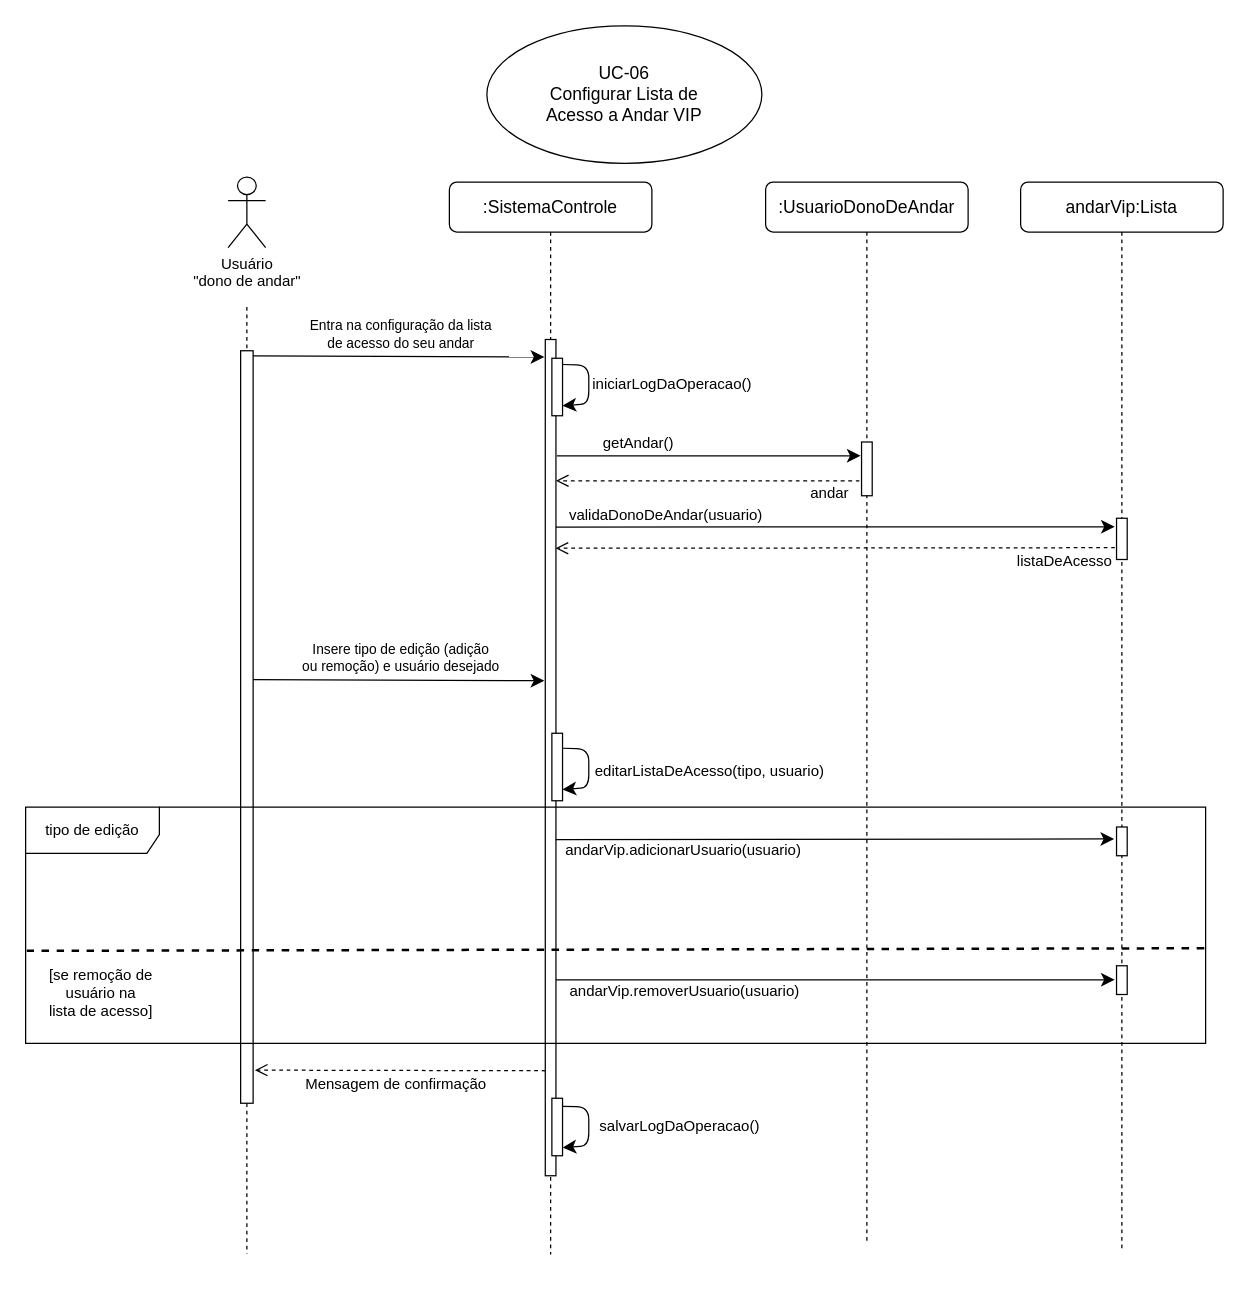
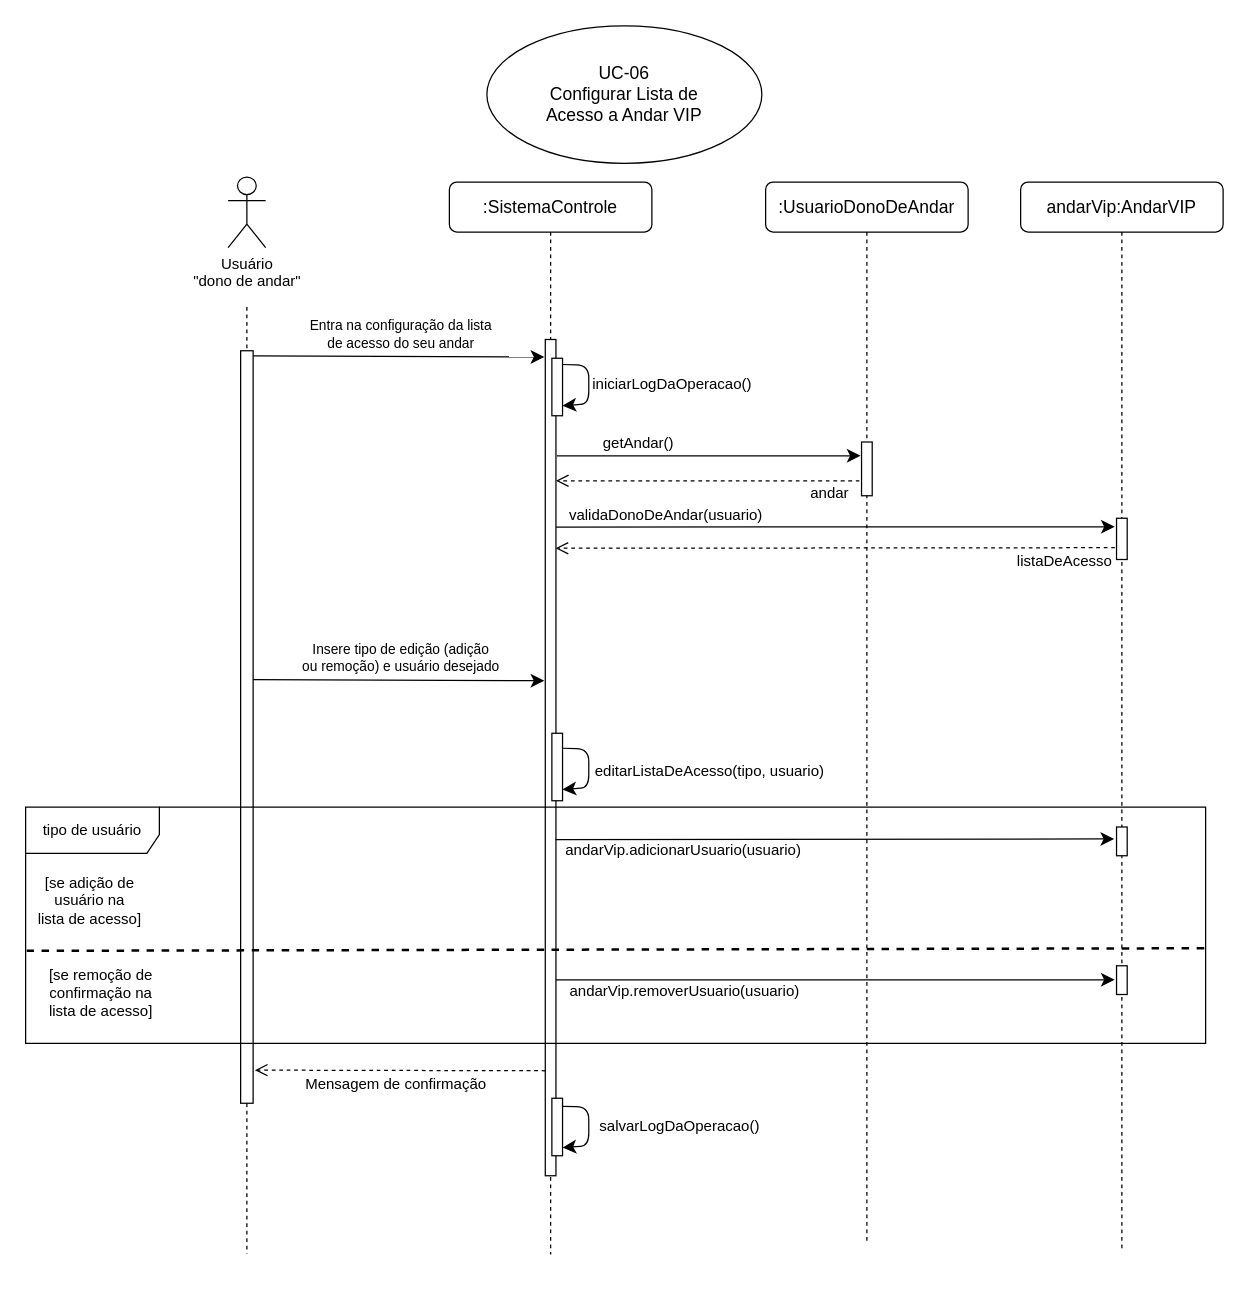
  <mxCell id="0" />
  <mxCell id="1" parent="0" />
  <mxCell id="2" value="&lt;font style=&quot;font-size: 14px;&quot;&gt;UC-06&lt;/font&gt;&lt;div style=&quot;font-size: 14px;&quot;&gt;Configurar Lista de&lt;br&gt;Acesso a Andar VIP&lt;/div&gt;" style="ellipse;whiteSpace=wrap;html=1;" parent="1" vertex="1"><mxGeometry x="389" y="20" width="220" height="110" as="geometry" /></mxCell>
  <mxCell id="3" value="" style="group" parent="1" vertex="1" connectable="0"><mxGeometry x="182" y="128" width="30" height="885" as="geometry" /></mxCell>
  <mxCell id="4" style="edgeStyle=none;curved=0;rounded=1;orthogonalLoop=1;jettySize=auto;html=1;fontSize=12;startSize=8;endSize=8;dashed=1;endArrow=none;endFill=0;" parent="3" source="6" edge="1"><mxGeometry relative="1" as="geometry"><mxPoint x="15" y="874.38" as="targetPoint" /><mxPoint x="15" y="128.425" as="sourcePoint" /></mxGeometry></mxCell>
  <mxCell id="5" value="" style="edgeStyle=none;curved=0;rounded=1;orthogonalLoop=1;jettySize=auto;html=1;fontSize=12;startSize=8;endSize=8;dashed=1;endArrow=none;endFill=0;" parent="3" target="6" edge="1"><mxGeometry relative="1" as="geometry"><mxPoint x="15" y="754.651" as="targetPoint" /><mxPoint x="15" y="116.907" as="sourcePoint" /></mxGeometry></mxCell>
  <mxCell id="6" value="" style="html=1;points=[];perimeter=orthogonalPerimeter;rounded=0;shadow=0;comic=0;labelBackgroundColor=none;strokeWidth=1;fontFamily=Verdana;fontSize=12;align=center;" parent="3" vertex="1"><mxGeometry x="10" y="152" width="10" height="602" as="geometry" /></mxCell>
  <mxCell id="7" value="Usuário&lt;br&gt;&quot;dono de andar&quot;" style="shape=umlActor;verticalLabelPosition=bottom;verticalAlign=top;html=1;outlineConnect=0;" parent="3" vertex="1"><mxGeometry y="13" width="30" height="56.46" as="geometry" /></mxCell>
  <mxCell id="8" value="" style="endArrow=classic;html=1;rounded=1;strokeColor=default;align=center;verticalAlign=middle;fontFamily=Helvetica;fontSize=12;fontColor=default;labelBackgroundColor=default;edgeStyle=none;startSize=8;endSize=8;curved=0;" parent="1" edge="1"><mxGeometry width="50" height="50" relative="1" as="geometry"><mxPoint x="202" y="284" as="sourcePoint" /><mxPoint x="435" y="285" as="targetPoint" /></mxGeometry></mxCell>
  <mxCell id="9" value="Entra na configuração da lista&lt;div&gt;de acesso do seu andar&lt;/div&gt;" style="edgeLabel;html=1;align=center;verticalAlign=middle;resizable=0;points=[];fontSize=11;fontFamily=Helvetica;fontColor=default;labelBackgroundColor=default;" parent="8" vertex="1" connectable="0"><mxGeometry x="-0.118" y="1" relative="1" as="geometry"><mxPoint x="14" y="-17" as="offset" /></mxGeometry></mxCell>
  <mxCell id="10" value=":SistemaControle" style="shape=umlLifeline;perimeter=lifelinePerimeter;whiteSpace=wrap;html=1;container=0;collapsible=0;recursiveResize=0;outlineConnect=0;rounded=1;shadow=0;comic=0;labelBackgroundColor=none;strokeWidth=1;fontFamily=Helvetica;fontSize=14;align=center;" parent="1" vertex="1"><mxGeometry x="359" y="145" width="162" height="858" as="geometry" /></mxCell>
  <mxCell id="11" value="" style="html=1;points=[];perimeter=orthogonalPerimeter;rounded=0;shadow=0;comic=0;labelBackgroundColor=none;strokeWidth=1;fontFamily=Verdana;fontSize=12;align=center;container=0;" parent="1" vertex="1"><mxGeometry x="435.73" y="271" width="8.53" height="669" as="geometry" /></mxCell>
  <mxCell id="12" value="" style="html=1;points=[];perimeter=orthogonalPerimeter;rounded=0;shadow=0;comic=0;labelBackgroundColor=none;strokeWidth=1;fontFamily=Verdana;fontSize=12;align=center;container=0;" parent="1" vertex="1"><mxGeometry x="441" y="286" width="8.53" height="46" as="geometry" /></mxCell>
  <mxCell id="13" value="" style="endArrow=classic;html=1;rounded=1;fontSize=12;startSize=8;endSize=8;curved=0;" parent="1" edge="1"><mxGeometry width="50" height="50" relative="1" as="geometry"><mxPoint x="449.53" y="291" as="sourcePoint" /><mxPoint x="449.53" y="324" as="targetPoint" /><Array as="points"><mxPoint x="470.53" y="291.5" /><mxPoint x="470.53" y="322.5" /></Array></mxGeometry></mxCell>
  <mxCell id="14" value="iniciarLogDaOperacao()" style="edgeLabel;html=1;align=center;verticalAlign=middle;resizable=0;points=[];fontSize=12;fontFamily=Helvetica;fontColor=default;labelBackgroundColor=default;" parent="13" vertex="1" connectable="0"><mxGeometry x="-0.033" y="1" relative="1" as="geometry"><mxPoint x="65" y="1" as="offset" /></mxGeometry></mxCell>
  <mxCell id="15" value="" style="html=1;points=[];perimeter=orthogonalPerimeter;rounded=0;shadow=0;comic=0;labelBackgroundColor=none;strokeWidth=1;fontFamily=Verdana;fontSize=12;align=center;container=0;" parent="1" vertex="1"><mxGeometry x="441" y="878" width="8.53" height="46" as="geometry" /></mxCell>
  <mxCell id="16" value="" style="endArrow=classic;html=1;rounded=1;fontSize=12;startSize=8;endSize=8;curved=0;" parent="1" edge="1"><mxGeometry width="50" height="50" relative="1" as="geometry"><mxPoint x="449.53" y="884.5" as="sourcePoint" /><mxPoint x="449.53" y="917.5" as="targetPoint" /><Array as="points"><mxPoint x="470.53" y="885" /><mxPoint x="470.53" y="916" /></Array></mxGeometry></mxCell>
  <mxCell id="17" value="salvarLogDaOperacao()" style="edgeLabel;html=1;align=center;verticalAlign=middle;resizable=0;points=[];fontSize=12;fontFamily=Helvetica;fontColor=default;labelBackgroundColor=default;" parent="16" vertex="1" connectable="0"><mxGeometry x="-0.033" y="1" relative="1" as="geometry"><mxPoint x="71" y="2" as="offset" /></mxGeometry></mxCell>
  <mxCell id="18" value=":UsuarioDonoDeAndar" style="shape=umlLifeline;perimeter=lifelinePerimeter;whiteSpace=wrap;html=1;container=0;collapsible=0;recursiveResize=0;outlineConnect=0;rounded=1;shadow=0;comic=0;labelBackgroundColor=none;strokeWidth=1;fontFamily=Helvetica;fontSize=14;align=center;" parent="1" vertex="1"><mxGeometry x="612" y="145" width="162" height="850" as="geometry" /></mxCell>
  <mxCell id="19" value="" style="html=1;points=[];perimeter=orthogonalPerimeter;rounded=0;shadow=0;comic=0;labelBackgroundColor=none;strokeWidth=1;fontFamily=Verdana;fontSize=12;align=center;container=0;" parent="1" vertex="1"><mxGeometry x="688.74" y="353" width="8.53" height="43" as="geometry" /></mxCell>
- <mxCell id="20" value="andarVip:Lista" style="shape=umlLifeline;perimeter=lifelinePerimeter;whiteSpace=wrap;html=1;container=0;collapsible=0;recursiveResize=0;outlineConnect=0;rounded=1;shadow=0;comic=0;labelBackgroundColor=none;strokeWidth=1;fontFamily=Helvetica;fontSize=14;align=center;" vertex="1" parent="1"><mxGeometry x="816" y="145" width="162" height="854" as="geometry" /></mxCell>
+ <mxCell id="20" value="andarVip:AndarVIP" style="shape=umlLifeline;perimeter=lifelinePerimeter;whiteSpace=wrap;html=1;container=0;collapsible=0;recursiveResize=0;outlineConnect=0;rounded=1;shadow=0;comic=0;labelBackgroundColor=none;strokeWidth=1;fontFamily=Helvetica;fontSize=14;align=center;" vertex="1" parent="1"><mxGeometry x="816" y="145" width="162" height="854" as="geometry" /></mxCell>
  <mxCell id="21" value="" style="endArrow=classic;html=1;rounded=0;fontSize=12;startSize=8;endSize=8;curved=1;" edge="1" parent="1"><mxGeometry width="50" height="50" relative="1" as="geometry"><mxPoint x="445" y="364" as="sourcePoint" /><mxPoint x="688" y="364" as="targetPoint" /></mxGeometry></mxCell>
  <mxCell id="22" value="getAndar()" style="edgeLabel;html=1;align=center;verticalAlign=middle;resizable=0;points=[];fontSize=12;" vertex="1" connectable="0" parent="21"><mxGeometry x="-0.629" relative="1" as="geometry"><mxPoint x="19" y="-11" as="offset" /></mxGeometry></mxCell>
  <mxCell id="23" value="" style="endArrow=open;html=1;rounded=0;fontSize=12;startSize=8;endSize=8;curved=1;dashed=1;endFill=0;" edge="1" parent="1" target="11"><mxGeometry width="50" height="50" relative="1" as="geometry"><mxPoint x="687" y="384" as="sourcePoint" /><mxPoint x="451" y="384" as="targetPoint" /></mxGeometry></mxCell>
  <mxCell id="24" value="andar" style="edgeLabel;html=1;align=center;verticalAlign=middle;resizable=0;points=[];fontSize=12;" vertex="1" connectable="0" parent="23"><mxGeometry x="0.563" relative="1" as="geometry"><mxPoint x="165" y="9" as="offset" /></mxGeometry></mxCell>
  <mxCell id="25" value="" style="endArrow=classic;html=1;rounded=0;fontSize=12;startSize=8;endSize=8;curved=1;entryX=-0.166;entryY=0.066;entryDx=0;entryDy=0;entryPerimeter=0;" edge="1" parent="1"><mxGeometry width="50" height="50" relative="1" as="geometry"><mxPoint x="444.26" y="421" as="sourcePoint" /><mxPoint x="891.314" y="420.794" as="targetPoint" /></mxGeometry></mxCell>
  <mxCell id="26" value="validaDonoDeAndar(usuario)" style="edgeLabel;html=1;align=center;verticalAlign=middle;resizable=0;points=[];fontSize=12;" vertex="1" connectable="0" parent="25"><mxGeometry x="-0.771" y="2" relative="1" as="geometry"><mxPoint x="36" y="-7" as="offset" /></mxGeometry></mxCell>
  <mxCell id="27" value="" style="html=1;points=[];perimeter=orthogonalPerimeter;rounded=0;shadow=0;comic=0;labelBackgroundColor=none;strokeWidth=1;fontFamily=Verdana;fontSize=12;align=center;container=0;" vertex="1" parent="1"><mxGeometry x="892.73" y="414" width="8.53" height="33" as="geometry" /></mxCell>
- <mxCell id="28" value="tipo de edição" style="shape=umlFrame;whiteSpace=wrap;html=1;pointerEvents=0;width=107;height=37;" vertex="1" parent="1"><mxGeometry x="20" y="645" width="944" height="189" as="geometry" /></mxCell>
+ <mxCell id="28" value="tipo de usuário" style="shape=umlFrame;whiteSpace=wrap;html=1;pointerEvents=0;width=107;height=37;" vertex="1" parent="1"><mxGeometry x="20" y="645" width="944" height="189" as="geometry" /></mxCell>
  <mxCell id="29" value="" style="html=1;points=[];perimeter=orthogonalPerimeter;rounded=0;shadow=0;comic=0;labelBackgroundColor=none;strokeWidth=1;fontFamily=Verdana;fontSize=12;align=center;container=0;" vertex="1" parent="1"><mxGeometry x="441" y="586" width="8.53" height="54" as="geometry" /></mxCell>
  <mxCell id="30" value="" style="endArrow=classic;html=1;rounded=1;fontSize=12;startSize=8;endSize=8;curved=0;" edge="1" parent="1"><mxGeometry width="50" height="50" relative="1" as="geometry"><mxPoint x="449.53" y="598" as="sourcePoint" /><mxPoint x="449.53" y="631" as="targetPoint" /><Array as="points"><mxPoint x="470.53" y="598.5" /><mxPoint x="470.53" y="629.5" /></Array></mxGeometry></mxCell>
  <mxCell id="31" value="editarListaDeAcesso(tipo, usuario)" style="edgeLabel;html=1;align=center;verticalAlign=middle;resizable=0;points=[];fontSize=12;fontFamily=Helvetica;fontColor=default;labelBackgroundColor=default;" vertex="1" connectable="0" parent="30"><mxGeometry x="-0.033" y="1" relative="1" as="geometry"><mxPoint x="95" y="4" as="offset" /></mxGeometry></mxCell>
  <mxCell id="32" value="" style="endArrow=open;html=1;rounded=0;fontSize=12;startSize=8;endSize=8;curved=1;exitX=-0.156;exitY=0.19;exitDx=0;exitDy=0;exitPerimeter=0;endFill=0;dashed=1;" edge="1" parent="1"><mxGeometry width="50" height="50" relative="1" as="geometry"><mxPoint x="891.399" y="437.56" as="sourcePoint" /><mxPoint x="444" y="438" as="targetPoint" /></mxGeometry></mxCell>
  <mxCell id="33" value="listaDeAcesso" style="edgeLabel;html=1;align=center;verticalAlign=middle;resizable=0;points=[];fontSize=12;" vertex="1" connectable="0" parent="1"><mxGeometry x="850" y="448" as="geometry" /></mxCell>
  <mxCell id="34" value="" style="endArrow=classic;html=1;rounded=1;strokeColor=default;align=center;verticalAlign=middle;fontFamily=Helvetica;fontSize=12;fontColor=default;labelBackgroundColor=default;edgeStyle=none;startSize=8;endSize=8;curved=0;" edge="1" parent="1"><mxGeometry width="50" height="50" relative="1" as="geometry"><mxPoint x="202" y="543" as="sourcePoint" /><mxPoint x="435" y="544" as="targetPoint" /></mxGeometry></mxCell>
  <mxCell id="35" value="Insere tipo de edição (adição&lt;div&gt;ou remoção) e usuário desejado&lt;/div&gt;" style="edgeLabel;html=1;align=center;verticalAlign=middle;resizable=0;points=[];fontSize=11;fontFamily=Helvetica;fontColor=default;labelBackgroundColor=default;" vertex="1" connectable="0" parent="34"><mxGeometry x="-0.118" y="1" relative="1" as="geometry"><mxPoint x="14" y="-17" as="offset" /></mxGeometry></mxCell>
- <mxCell id="37" value="[se remoção de&lt;div&gt;usuário na&lt;/div&gt;&lt;div&gt;lista de acesso]&lt;/div&gt;" style="text;html=1;align=center;verticalAlign=middle;resizable=0;points=[];autosize=1;strokeColor=none;fillColor=none;fontSize=12;" vertex="1" parent="1"><mxGeometry x="29" y="766" width="101" height="55" as="geometry" /></mxCell>
+ <mxCell id="36" value="[se adição de&lt;div&gt;usuário na&lt;/div&gt;&lt;div&gt;lista de acesso]&lt;/div&gt;" style="text;html=1;align=center;verticalAlign=middle;resizable=0;points=[];autosize=1;strokeColor=none;fillColor=none;fontSize=12;" vertex="1" parent="1"><mxGeometry x="20" y="692" width="101" height="55" as="geometry" /></mxCell>
+ <mxCell id="37" value="[se remoção de&lt;div&gt;confirmação na&lt;/div&gt;&lt;div&gt;lista de acesso]&lt;/div&gt;" style="text;html=1;align=center;verticalAlign=middle;resizable=0;points=[];autosize=1;strokeColor=none;fillColor=none;fontSize=12;" vertex="1" parent="1"><mxGeometry x="29" y="766" width="101" height="55" as="geometry" /></mxCell>
  <mxCell id="38" value="" style="endArrow=none;html=1;rounded=0;fontSize=12;startSize=8;endSize=8;curved=1;strokeWidth=2;dashed=1;endFill=0;entryX=1;entryY=0.397;entryDx=0;entryDy=0;entryPerimeter=0;exitX=0.001;exitY=0.408;exitDx=0;exitDy=0;exitPerimeter=0;" edge="1" parent="1"><mxGeometry width="50" height="50" relative="1" as="geometry"><mxPoint x="20.944" y="760.082" as="sourcePoint" /><mxPoint x="964" y="758.003" as="targetPoint" /></mxGeometry></mxCell>
  <mxCell id="39" value="" style="endArrow=open;html=1;rounded=0;fontSize=12;startSize=8;endSize=8;curved=1;entryX=1.144;entryY=0.956;entryDx=0;entryDy=0;entryPerimeter=0;dashed=1;endFill=0;" edge="1" parent="1" target="6"><mxGeometry width="50" height="50" relative="1" as="geometry"><mxPoint x="435.73" y="856" as="sourcePoint" /><mxPoint x="485.73" y="806" as="targetPoint" /></mxGeometry></mxCell>
  <mxCell id="40" value="Mensagem de confirmação" style="edgeLabel;html=1;align=center;verticalAlign=middle;resizable=0;points=[];fontSize=12;" vertex="1" connectable="0" parent="39"><mxGeometry x="0.082" y="1" relative="1" as="geometry"><mxPoint x="6" y="10" as="offset" /></mxGeometry></mxCell>
  <mxCell id="41" value="" style="html=1;points=[];perimeter=orthogonalPerimeter;rounded=0;shadow=0;comic=0;labelBackgroundColor=none;strokeWidth=1;fontFamily=Verdana;fontSize=12;align=center;container=0;" vertex="1" parent="1"><mxGeometry x="892.73" y="661" width="8.53" height="23" as="geometry" /></mxCell>
  <mxCell id="42" value="" style="html=1;points=[];perimeter=orthogonalPerimeter;rounded=0;shadow=0;comic=0;labelBackgroundColor=none;strokeWidth=1;fontFamily=Verdana;fontSize=12;align=center;container=0;" vertex="1" parent="1"><mxGeometry x="892.73" y="772" width="8.53" height="23" as="geometry" /></mxCell>
  <mxCell id="43" value="" style="endArrow=classic;html=1;rounded=0;fontSize=12;startSize=8;endSize=8;curved=1;entryX=-0.219;entryY=0.414;entryDx=0;entryDy=0;entryPerimeter=0;" edge="1" parent="1" target="41"><mxGeometry width="50" height="50" relative="1" as="geometry"><mxPoint x="444" y="671" as="sourcePoint" /><mxPoint x="494" y="621" as="targetPoint" /></mxGeometry></mxCell>
  <mxCell id="44" value="andarVip.adicionarUsuario(usuario)" style="edgeLabel;html=1;align=center;verticalAlign=middle;resizable=0;points=[];fontSize=12;" vertex="1" connectable="0" parent="43"><mxGeometry x="-0.877" y="1" relative="1" as="geometry"><mxPoint x="75" y="10" as="offset" /></mxGeometry></mxCell>
  <mxCell id="45" value="" style="endArrow=classic;html=1;rounded=0;fontSize=12;startSize=8;endSize=8;curved=1;entryX=-0.219;entryY=0.414;entryDx=0;entryDy=0;entryPerimeter=0;" edge="1" parent="1"><mxGeometry width="50" height="50" relative="1" as="geometry"><mxPoint x="444.26" y="783.23" as="sourcePoint" /><mxPoint x="891.26" y="783.23" as="targetPoint" /></mxGeometry></mxCell>
  <mxCell id="46" value="andarVip.removerUsuario(usuario)" style="edgeLabel;html=1;align=center;verticalAlign=middle;resizable=0;points=[];fontSize=12;" vertex="1" connectable="0" parent="45"><mxGeometry x="-0.877" y="1" relative="1" as="geometry"><mxPoint x="75" y="10" as="offset" /></mxGeometry></mxCell>
